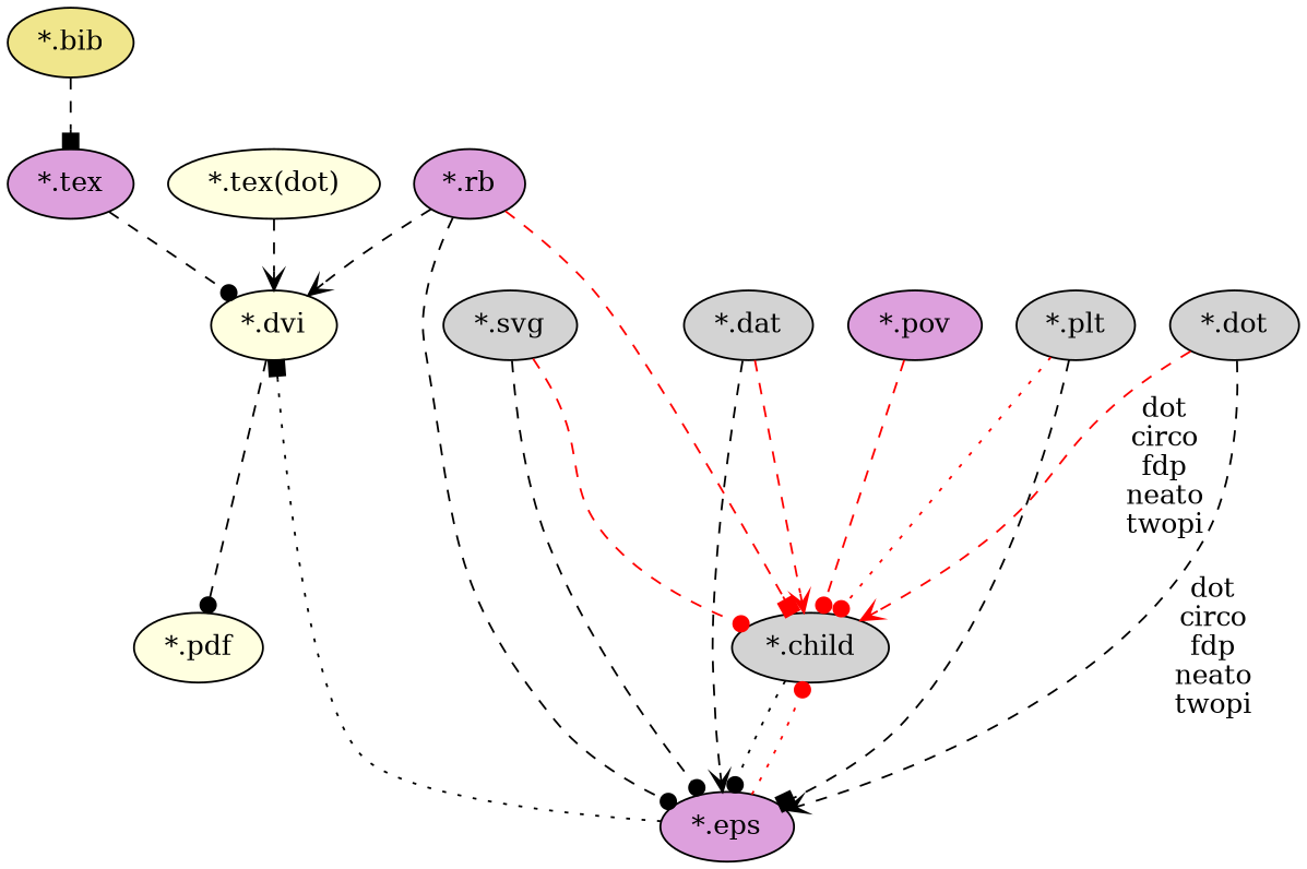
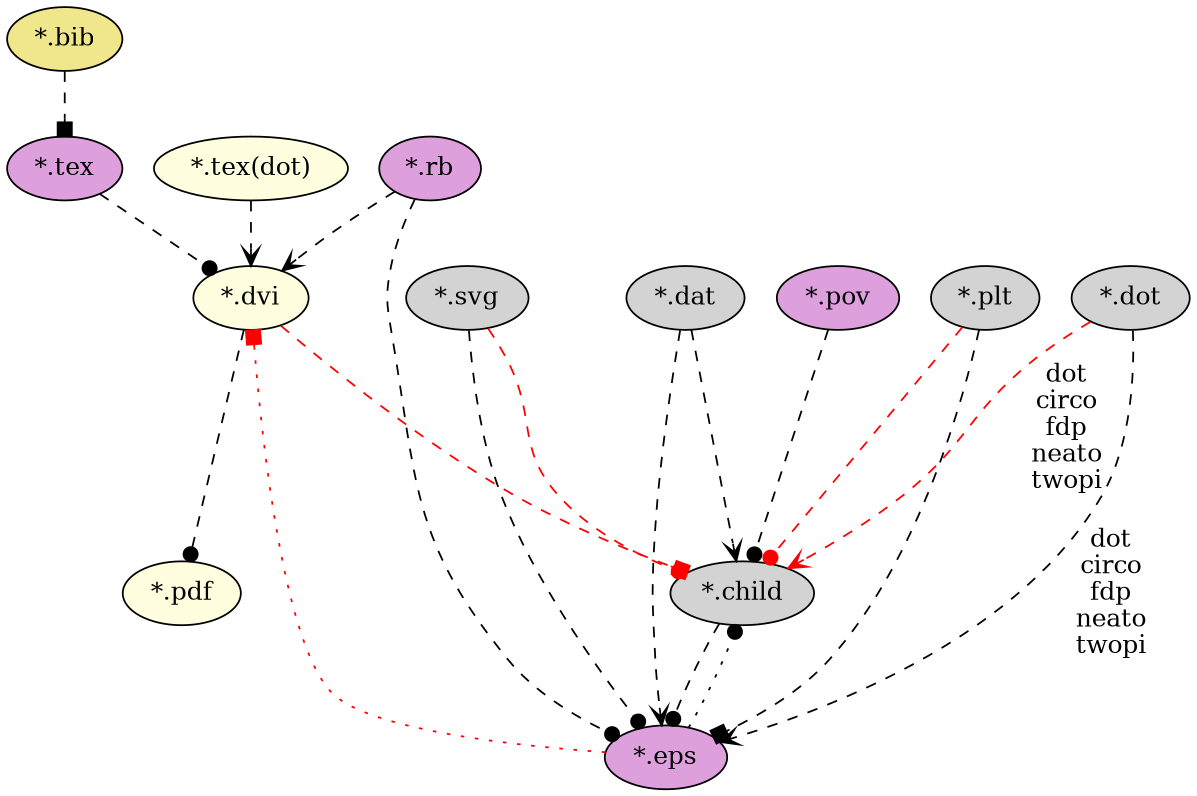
  digraph {
    node [fillcolor=lightgrey style=filled]
    edge [arrowhead=dot style=dashed]
    "*.tex" [fillcolor=plum]
    "*.dvi" [fillcolor=lightyellow]
    "*.pdf" [fillcolor=lightyellow]
    n4 [fillcolor=lightyellow label="*.tex(dot)"]
    "*.bib" [fillcolor=khaki]
    "*.eps" [fillcolor=plum]
    "*.svg"
    n8 [label="*.child"]
    "*.pov" [fillcolor=plum]
    "*.rb" [fillcolor=plum]
    "*.dat"
    "*.plt"
    "*.dot"
    "*.tex" -> "*.dvi"
    "*.dvi" -> "*.pdf"
    n4 -> "*.dvi" [arrowhead=vee]
    "*.bib" -> "*.tex" [arrowhead=box]
-   "*.eps" -> "*.dvi" [arrowhead=box style=dotted]
-   "*.eps" -> n8 [color=red style=dotted]
+   "*.eps" -> "*.dvi" [arrowhead=box style=dotted color=red]
+   "*.eps" -> n8 [color=black style=dotted]
    "*.svg" -> "*.eps"
    "*.svg" -> n8 [color=red]
-   n8 -> "*.eps" [style=dotted]
-   "*.pov" -> n8 [color=red]
+   n8 -> "*.eps"
+   "*.pov" -> n8
    "*.rb" -> "*.dvi" [arrowhead=vee]
    "*.rb" -> "*.eps"
-   "*.rb" -> n8 [arrowhead=box color=red]
+   "*.dvi" -> n8 [arrowhead=box color=red]
    "*.dat" -> "*.eps" [arrowhead=vee]
-   "*.dat" -> n8 [arrowhead=vee color=red]
+   "*.dat" -> n8 [arrowhead=vee color=black]
    "*.plt" -> "*.eps" [arrowhead=box]
-   "*.plt" -> n8 [color=red style=dotted]
+   "*.plt" -> n8 [color=red]
    "*.dot" -> "*.eps" [arrowhead=vee label="dot\ncirco\nfdp\nneato\ntwopi"]
    "*.dot" -> n8 [arrowhead=vee color=red label="dot\ncirco\nfdp\nneato\ntwopi"]
  }
